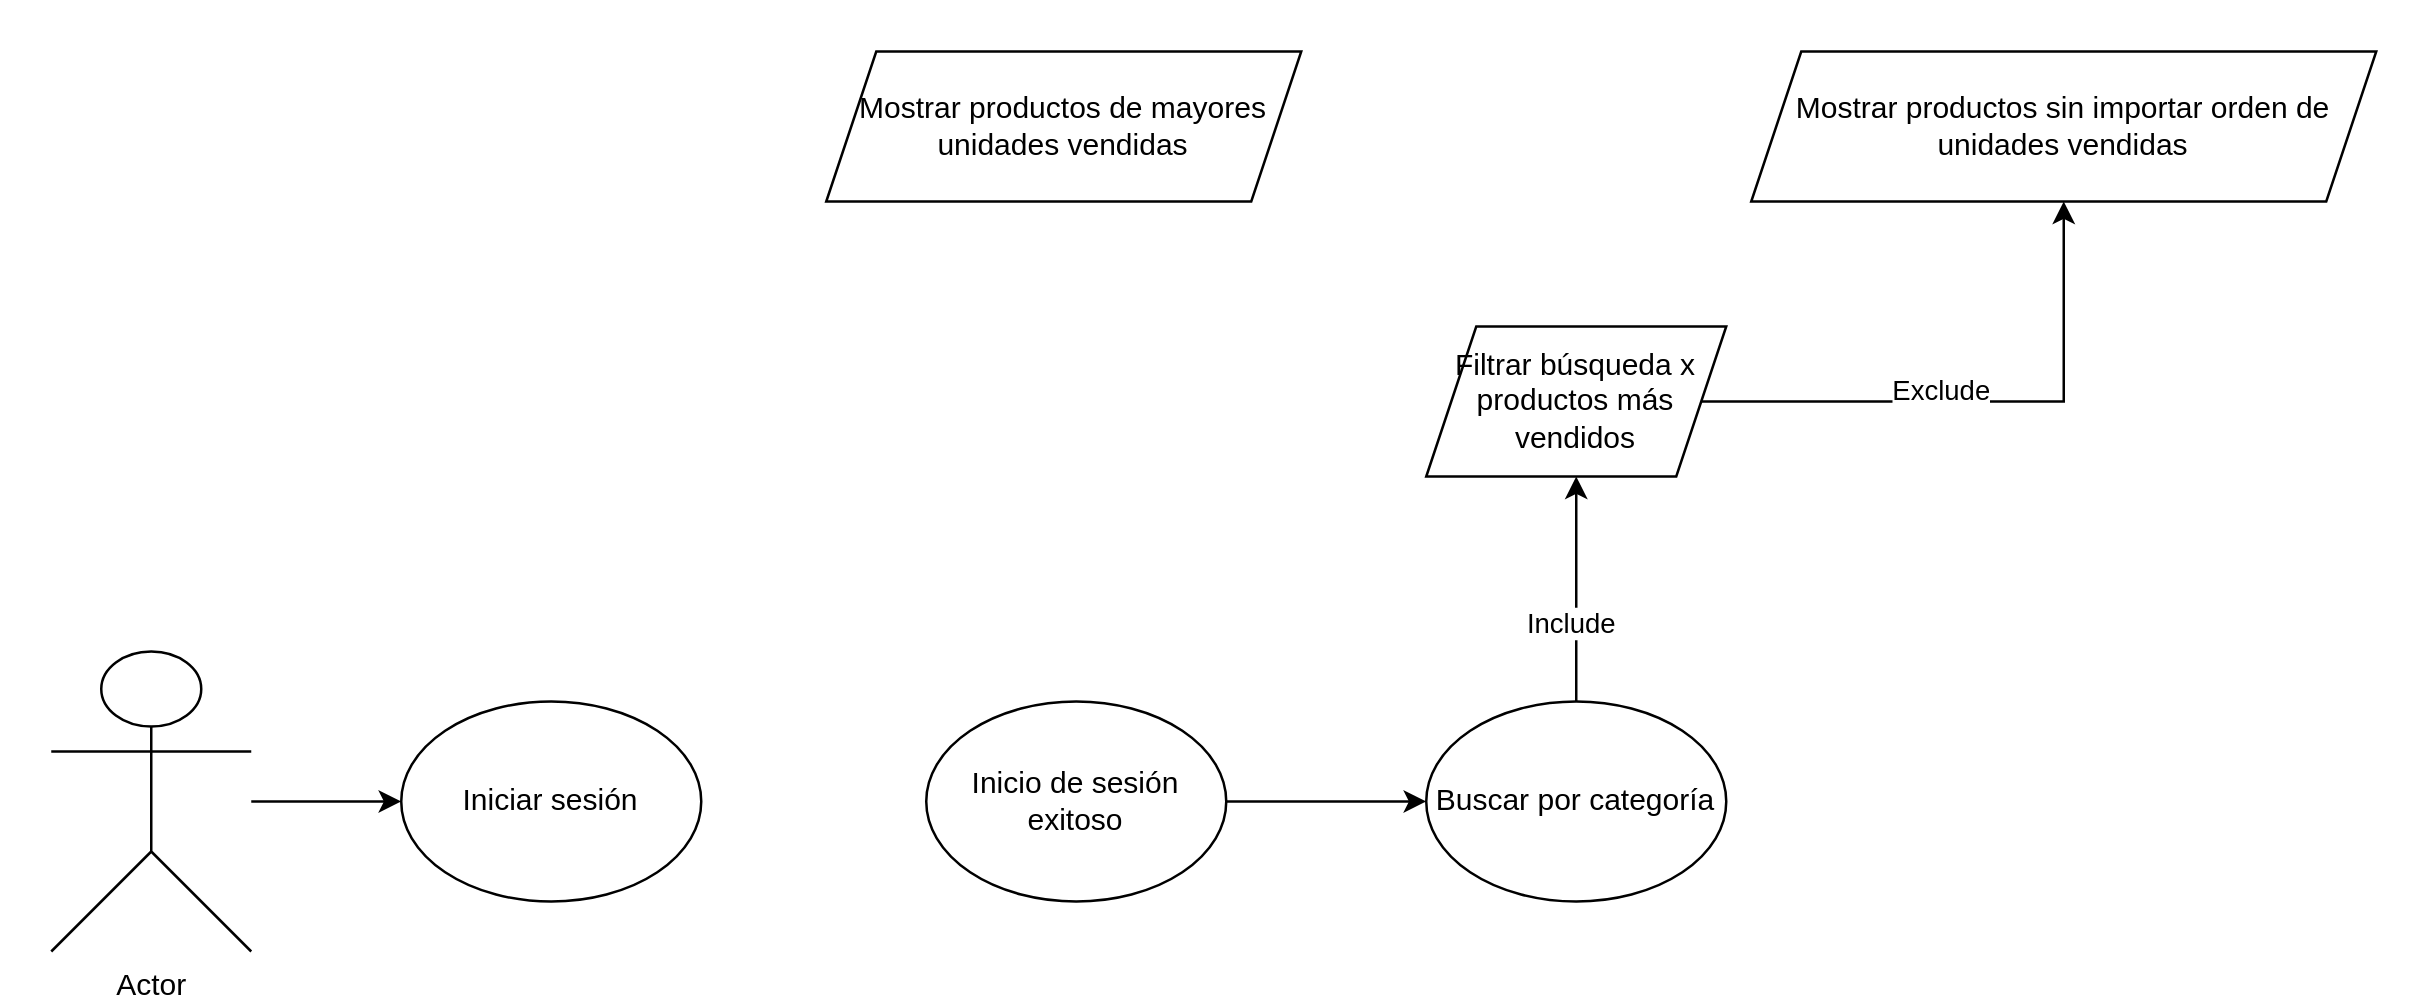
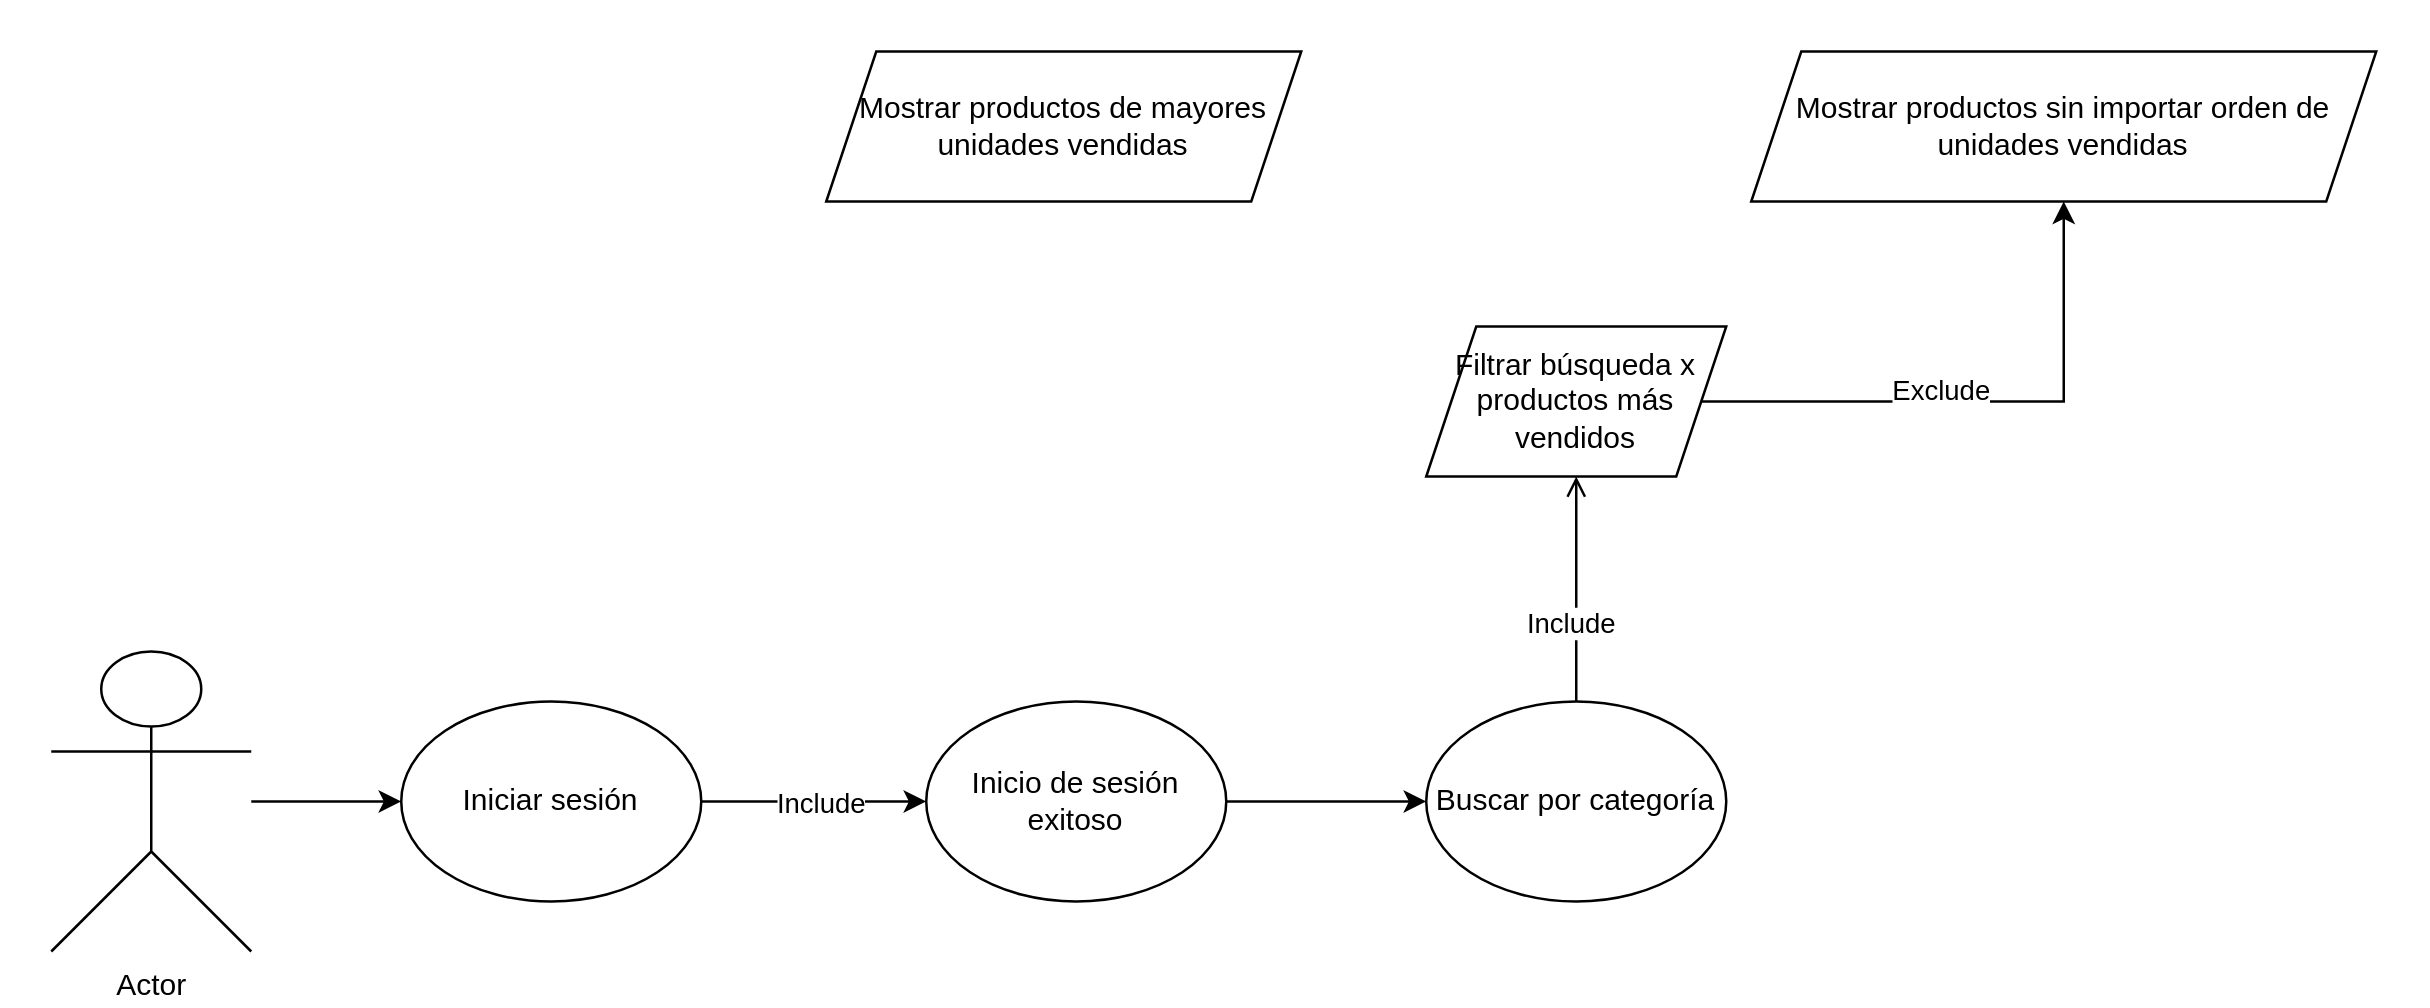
  <mxCell id="0" />
  <mxCell id="1" parent="0" />
  <mxCell id="2" style="edgeStyle=orthogonalEdgeStyle;rounded=0;orthogonalLoop=1;jettySize=auto;html=1;" edge="1" parent="1" source="3" target="6"><mxGeometry relative="1" as="geometry"><mxPoint x="180" y="320" as="targetPoint" /></mxGeometry></mxCell>
  <mxCell id="3" value="Actor" style="shape=umlActor;verticalLabelPosition=bottom;verticalAlign=top;html=1;outlineConnect=0;" vertex="1" parent="1"><mxGeometry x="20" y="260" width="80" height="120" as="geometry" /></mxCell>
+ <mxCell id="4" style="edgeStyle=orthogonalEdgeStyle;rounded=0;orthogonalLoop=1;jettySize=auto;html=1;entryX=0;entryY=0.5;entryDx=0;entryDy=0;" edge="1" parent="1" source="6" target="8"><mxGeometry relative="1" as="geometry" /></mxCell>
+ <mxCell id="5" value="Include" style="edgeLabel;html=1;align=center;verticalAlign=middle;resizable=0;points=[];" vertex="1" connectable="0" parent="4"><mxGeometry x="0.04" relative="1" as="geometry"><mxPoint as="offset" /></mxGeometry></mxCell>
  <mxCell id="6" value="Iniciar sesión" style="ellipse;whiteSpace=wrap;html=1;" vertex="1" parent="1"><mxGeometry x="160" y="280" width="120" height="80" as="geometry" /></mxCell>
  <mxCell id="7" style="edgeStyle=orthogonalEdgeStyle;rounded=0;orthogonalLoop=1;jettySize=auto;html=1;exitX=1;exitY=0.5;exitDx=0;exitDy=0;entryX=0;entryY=0.5;entryDx=0;entryDy=0;" edge="1" parent="1" source="8" target="11"><mxGeometry relative="1" as="geometry"><mxPoint x="550" y="320" as="targetPoint" /></mxGeometry></mxCell>
  <mxCell id="8" value="Inicio de sesión exitoso" style="ellipse;whiteSpace=wrap;html=1;" vertex="1" parent="1"><mxGeometry x="370" y="280" width="120" height="80" as="geometry" /></mxCell>
- <mxCell id="9" style="edgeStyle=orthogonalEdgeStyle;rounded=0;orthogonalLoop=1;jettySize=auto;html=1;entryX=0.5;entryY=1;entryDx=0;entryDy=0;" edge="1" parent="1" source="11" target="14"><mxGeometry relative="1" as="geometry" /></mxCell>
+ <mxCell id="9" style="edgeStyle=orthogonalEdgeStyle;rounded=0;orthogonalLoop=1;jettySize=auto;html=1;entryX=0.5;entryY=1;entryDx=0;entryDy=0;endArrow=open;" edge="1" parent="1" source="11" target="14"><mxGeometry relative="1" as="geometry" /></mxCell>
  <mxCell id="10" value="Include" style="edgeLabel;html=1;align=center;verticalAlign=middle;resizable=0;points=[];" vertex="1" connectable="0" parent="9"><mxGeometry x="-0.28" y="3" relative="1" as="geometry"><mxPoint as="offset" /></mxGeometry></mxCell>
  <mxCell id="11" value="Buscar por categoría" style="ellipse;whiteSpace=wrap;html=1;" vertex="1" parent="1"><mxGeometry x="570" y="280" width="120" height="80" as="geometry" /></mxCell>
  <mxCell id="12" style="edgeStyle=orthogonalEdgeStyle;rounded=0;orthogonalLoop=1;jettySize=auto;html=1;entryX=0.5;entryY=1;entryDx=0;entryDy=0;" edge="1" parent="1" source="14" target="16"><mxGeometry relative="1" as="geometry" /></mxCell>
  <mxCell id="13" value="Exclude" style="edgeLabel;html=1;align=center;verticalAlign=middle;resizable=0;points=[];" vertex="1" connectable="0" parent="12"><mxGeometry x="-0.156" y="5" relative="1" as="geometry"><mxPoint as="offset" /></mxGeometry></mxCell>
  <mxCell id="14" value="Filtrar búsqueda x productos más vendidos" style="shape=parallelogram;perimeter=parallelogramPerimeter;whiteSpace=wrap;html=1;fixedSize=1;" vertex="1" parent="1"><mxGeometry x="570" y="130" width="120" height="60" as="geometry" /></mxCell>
  <mxCell id="15" value="Mostrar productos de mayores unidades vendidas" style="shape=parallelogram;perimeter=parallelogramPerimeter;whiteSpace=wrap;html=1;fixedSize=1;" vertex="1" parent="1"><mxGeometry x="330" y="20" width="190" height="60" as="geometry" /></mxCell>
  <mxCell id="16" value="Mostrar productos sin importar orden de unidades vendidas" style="shape=parallelogram;perimeter=parallelogramPerimeter;whiteSpace=wrap;html=1;fixedSize=1;" vertex="1" parent="1"><mxGeometry x="700" y="20" width="250" height="60" as="geometry" /></mxCell>
